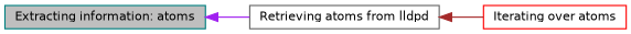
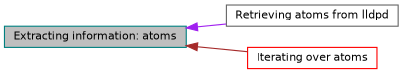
  digraph {
    rankdir=LR
    node [fillcolor=white fontname=Helvetica fontsize=10 shape=record style=filled]
    edge [dir=back fontname=Helvetica fontsize=10 labelfontname=Helvetica labelfontsize=10 shape=plaintext style=solid]
    n1 [color=teal fillcolor=grey75 fontcolor=black height=0.2 label="Extracting information: atoms" width=0.4]
    n2 [color=gray40 height=0.2 label="Retrieving atoms from lldpd" width=0.4]
    n3 [color=red height=0.2 label="Iterating over atoms" width=0.4]
    n1 -> n2 [color=purple]
-   n2 -> n3 [color=brown]
+   n1 -> n3 [color=brown]
  }
